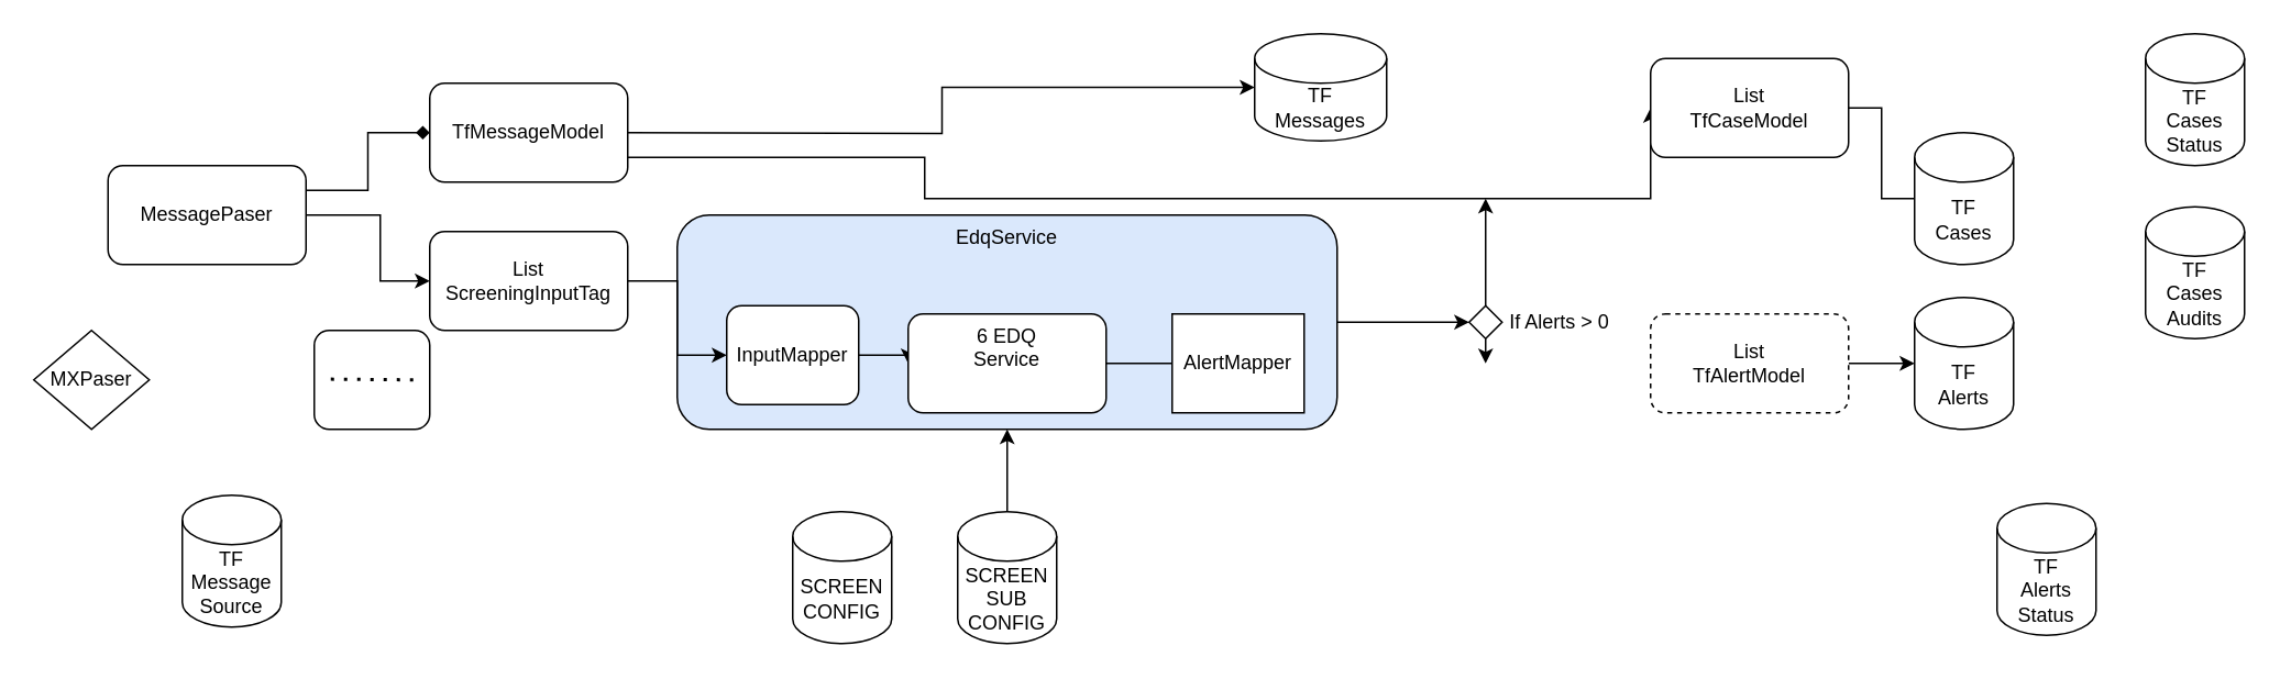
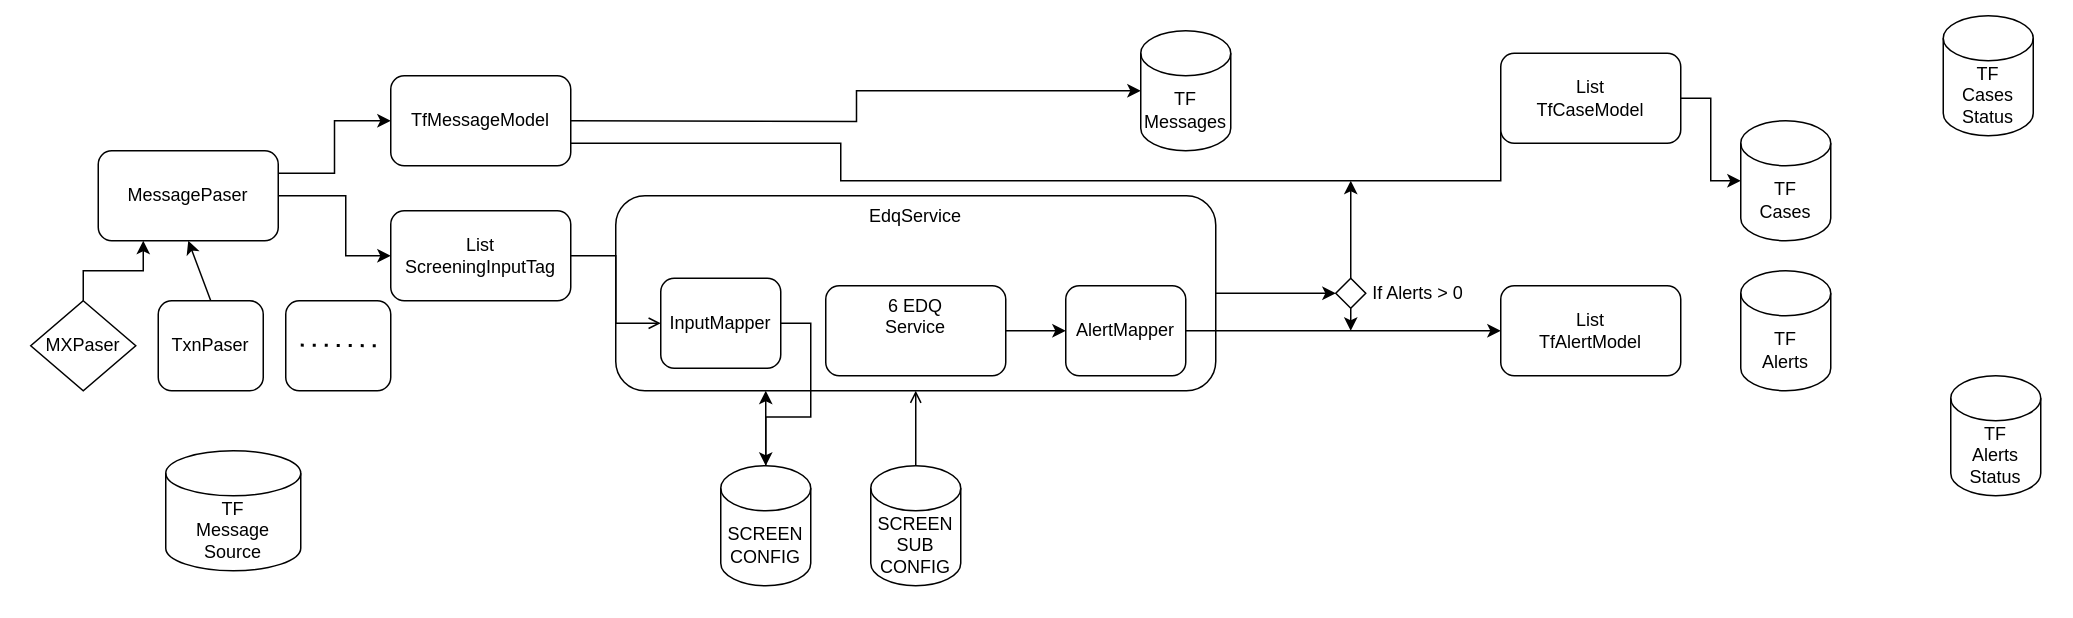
  <mxCell id="0" />
  <mxCell id="1" parent="0" />
  <mxCell id="2" value="" style="rounded=1;whiteSpace=wrap;html=1;" vertex="1" parent="1"><mxGeometry x="190" y="200" width="70" height="60" as="geometry" /></mxCell>
  <mxCell id="3" value="" style="edgeStyle=orthogonalEdgeStyle;rounded=0;orthogonalLoop=1;jettySize=auto;html=1;" edge="1" parent="1" source="5"><mxGeometry relative="1" as="geometry"><mxPoint x="260" y="170" as="targetPoint" /><Array as="points"><mxPoint x="230" y="130" /><mxPoint x="230" y="170" /></Array></mxGeometry></mxCell>
- <mxCell id="4" style="edgeStyle=orthogonalEdgeStyle;rounded=0;orthogonalLoop=1;jettySize=auto;html=1;exitX=1;exitY=0.25;exitDx=0;exitDy=0;entryX=0;entryY=0.5;entryDx=0;entryDy=0;endArrow=diamond;" edge="1" parent="1" source="5" target="12"><mxGeometry relative="1" as="geometry"><mxPoint x="230" y="80" as="targetPoint" /></mxGeometry></mxCell>
+ <mxCell id="4" style="edgeStyle=orthogonalEdgeStyle;rounded=0;orthogonalLoop=1;jettySize=auto;html=1;exitX=1;exitY=0.25;exitDx=0;exitDy=0;entryX=0;entryY=0.5;entryDx=0;entryDy=0;" edge="1" parent="1" source="5" target="12"><mxGeometry relative="1" as="geometry"><mxPoint x="230" y="80" as="targetPoint" /></mxGeometry></mxCell>
  <mxCell id="5" value="MessagePaser" style="rounded=1;whiteSpace=wrap;html=1;" parent="1" vertex="1"><mxGeometry x="65" y="100" width="120" height="60" as="geometry" /></mxCell>
+ <mxCell id="6" style="edgeStyle=orthogonalEdgeStyle;rounded=0;orthogonalLoop=1;jettySize=auto;html=1;exitX=0.5;exitY=0;exitDx=0;exitDy=0;entryX=0.25;entryY=1;entryDx=0;entryDy=0;startArrow=none;startFill=0;endArrow=classic;endFill=1;" edge="1" parent="1" source="7" target="5"><mxGeometry relative="1" as="geometry" /></mxCell>
  <mxCell id="7" value="MXPaser" style="rhombus;whiteSpace=wrap;html=1;" vertex="1" parent="1"><mxGeometry x="20" y="200" width="70" height="60" as="geometry" /></mxCell>
+ <mxCell id="8" value="TxnPaser" style="rounded=1;whiteSpace=wrap;html=1;" vertex="1" parent="1"><mxGeometry x="105" y="200" width="70" height="60" as="geometry" /></mxCell>
+ <mxCell id="9" value="" style="endArrow=classic;html=1;exitX=0.5;exitY=0;exitDx=0;exitDy=0;entryX=0.5;entryY=1;entryDx=0;entryDy=0;" edge="1" parent="1" source="8" target="5"><mxGeometry width="50" height="50" relative="1" as="geometry"><mxPoint x="690" y="440" as="sourcePoint" /><mxPoint x="740" y="390" as="targetPoint" /></mxGeometry></mxCell>
  <mxCell id="10" style="edgeStyle=orthogonalEdgeStyle;rounded=0;orthogonalLoop=1;jettySize=auto;html=1;entryX=0;entryY=0.5;entryDx=0;entryDy=0;entryPerimeter=0;" edge="1" parent="1" target="26"><mxGeometry relative="1" as="geometry"><mxPoint x="380" y="80" as="sourcePoint" /></mxGeometry></mxCell>
- <mxCell id="11" style="edgeStyle=orthogonalEdgeStyle;rounded=0;orthogonalLoop=1;jettySize=auto;html=1;exitX=1;exitY=0.75;exitDx=0;exitDy=0;entryX=0;entryY=0.5;entryDx=0;entryDy=0;startArrow=none;startFill=0;endArrow=classic;endFill=1;" edge="1" parent="1" source="12" target="21"><mxGeometry relative="1" as="geometry"><mxPoint x="510" y="95" as="sourcePoint" /><Array as="points"><mxPoint x="560" y="95" /><mxPoint x="560" y="120" /></Array></mxGeometry></mxCell>
+ <mxCell id="11" style="edgeStyle=orthogonalEdgeStyle;rounded=0;orthogonalLoop=1;jettySize=auto;html=1;exitX=1;exitY=0.75;exitDx=0;exitDy=0;entryX=0;entryY=0.5;entryDx=0;entryDy=0;startArrow=none;startFill=0;endArrow=none;endFill=1;" edge="1" parent="1" source="12" target="21"><mxGeometry relative="1" as="geometry"><mxPoint x="510" y="95" as="sourcePoint" /><Array as="points"><mxPoint x="560" y="95" /><mxPoint x="560" y="120" /></Array></mxGeometry></mxCell>
  <mxCell id="12" value="TfMessageModel" style="rounded=1;whiteSpace=wrap;html=1;" vertex="1" parent="1"><mxGeometry x="260" y="50" width="120" height="60" as="geometry" /></mxCell>
  <mxCell id="13" value="List&lt;br&gt;ScreeningInputTag" style="rounded=1;whiteSpace=wrap;html=1;" vertex="1" parent="1"><mxGeometry x="260" y="140" width="120" height="60" as="geometry" /></mxCell>
  <mxCell id="14" style="edgeStyle=orthogonalEdgeStyle;rounded=0;orthogonalLoop=1;jettySize=auto;html=1;exitX=1;exitY=0.5;exitDx=0;exitDy=0;entryX=0;entryY=0.5;entryDx=0;entryDy=0;startArrow=none;startFill=0;endArrow=classic;endFill=1;" edge="1" parent="1" source="15" target="37"><mxGeometry relative="1" as="geometry"><mxPoint x="830" y="195" as="sourcePoint" /></mxGeometry></mxCell>
- <mxCell id="15" value="EdqService" style="rounded=1;whiteSpace=wrap;html=1;verticalAlign=top;fillColor=#dae8fc;" vertex="1" parent="1"><mxGeometry x="410" y="130" width="400" height="130" as="geometry" /></mxCell>
+ <mxCell id="15" value="EdqService" style="rounded=1;whiteSpace=wrap;html=1;verticalAlign=top;" vertex="1" parent="1"><mxGeometry x="410" y="130" width="400" height="130" as="geometry" /></mxCell>
+ <mxCell id="16" style="edgeStyle=orthogonalEdgeStyle;rounded=0;orthogonalLoop=1;jettySize=auto;html=1;entryX=0.25;entryY=1;entryDx=0;entryDy=0;" edge="1" parent="1" source="17" target="15"><mxGeometry relative="1" as="geometry" /></mxCell>
  <mxCell id="17" value="SCREEN&lt;br&gt;CONFIG" style="shape=cylinder3;whiteSpace=wrap;html=1;boundedLbl=1;backgroundOutline=1;size=15;" vertex="1" parent="1"><mxGeometry x="480" y="310" width="60" height="80" as="geometry" /></mxCell>
- <mxCell id="18" style="edgeStyle=orthogonalEdgeStyle;rounded=0;orthogonalLoop=1;jettySize=auto;html=1;entryX=0.5;entryY=1;entryDx=0;entryDy=0;" edge="1" parent="1" source="19" target="15"><mxGeometry relative="1" as="geometry" /></mxCell>
+ <mxCell id="18" style="edgeStyle=orthogonalEdgeStyle;rounded=0;orthogonalLoop=1;jettySize=auto;html=1;entryX=0.5;entryY=1;entryDx=0;entryDy=0;endArrow=open;" edge="1" parent="1" source="19" target="15"><mxGeometry relative="1" as="geometry" /></mxCell>
  <mxCell id="19" value="SCREEN&lt;br&gt;SUB&lt;br&gt;CONFIG" style="shape=cylinder3;whiteSpace=wrap;html=1;boundedLbl=1;backgroundOutline=1;size=15;" vertex="1" parent="1"><mxGeometry x="580" y="310" width="60" height="80" as="geometry" /></mxCell>
- <mxCell id="20" style="edgeStyle=orthogonalEdgeStyle;rounded=0;orthogonalLoop=1;jettySize=auto;html=1;exitX=1;exitY=0.5;exitDx=0;exitDy=0;entryX=0;entryY=0.5;entryDx=0;entryDy=0;entryPerimeter=0;endArrow=none;" edge="1" parent="1" source="21" target="25"><mxGeometry relative="1" as="geometry" /></mxCell>
+ <mxCell id="20" style="edgeStyle=orthogonalEdgeStyle;rounded=0;orthogonalLoop=1;jettySize=auto;html=1;exitX=1;exitY=0.5;exitDx=0;exitDy=0;entryX=0;entryY=0.5;entryDx=0;entryDy=0;entryPerimeter=0;" edge="1" parent="1" source="21" target="25"><mxGeometry relative="1" as="geometry" /></mxCell>
  <mxCell id="21" value="List&lt;br&gt;TfCaseModel" style="rounded=1;whiteSpace=wrap;html=1;" vertex="1" parent="1"><mxGeometry x="1000" y="35" width="120" height="60" as="geometry" /></mxCell>
- <mxCell id="22" style="edgeStyle=orthogonalEdgeStyle;rounded=0;orthogonalLoop=1;jettySize=auto;html=1;exitX=1;exitY=0.5;exitDx=0;exitDy=0;" edge="1" parent="1" source="23" target="24"><mxGeometry relative="1" as="geometry" /></mxCell>
- <mxCell id="23" value="List&lt;br&gt;TfAlertModel" style="rounded=1;whiteSpace=wrap;html=1;dashed=1;" vertex="1" parent="1"><mxGeometry x="1000" y="190" width="120" height="60" as="geometry" /></mxCell>
+ <mxCell id="23" value="List&lt;br&gt;TfAlertModel" style="rounded=1;whiteSpace=wrap;html=1;" vertex="1" parent="1"><mxGeometry x="1000" y="190" width="120" height="60" as="geometry" /></mxCell>
  <mxCell id="24" value="TF&lt;br&gt;Alerts" style="shape=cylinder3;whiteSpace=wrap;html=1;boundedLbl=1;backgroundOutline=1;size=15;" vertex="1" parent="1"><mxGeometry x="1160" y="180" width="60" height="80" as="geometry" /></mxCell>
  <mxCell id="25" value="TF&lt;br&gt;Cases" style="shape=cylinder3;whiteSpace=wrap;html=1;boundedLbl=1;backgroundOutline=1;size=15;" vertex="1" parent="1"><mxGeometry x="1160" y="80" width="60" height="80" as="geometry" /></mxCell>
- <mxCell id="26" value="TF&lt;br&gt;Messages" style="shape=cylinder3;whiteSpace=wrap;html=1;boundedLbl=1;backgroundOutline=1;size=15;" vertex="1" parent="1"><mxGeometry x="760" y="20" width="80" height="65" as="geometry" /></mxCell>
+ <mxCell id="26" value="TF&lt;br&gt;Messages" style="shape=cylinder3;whiteSpace=wrap;html=1;boundedLbl=1;backgroundOutline=1;size=15;" vertex="1" parent="1"><mxGeometry x="760" y="20" width="60" height="80" as="geometry" /></mxCell>
  <mxCell id="27" value="" style="endArrow=none;html=1;exitX=1;exitY=0.5;exitDx=0;exitDy=0;startArrow=none;" edge="1" parent="1" source="37"><mxGeometry width="50" height="50" relative="1" as="geometry"><mxPoint x="700" y="220" as="sourcePoint" /><mxPoint x="900" y="195" as="targetPoint" /></mxGeometry></mxCell>
  <mxCell id="28" value="If Alerts &amp;gt; 0" style="text;html=1;strokeColor=none;fillColor=none;align=center;verticalAlign=middle;whiteSpace=wrap;rounded=0;" vertex="1" parent="1"><mxGeometry x="900" y="185" width="90" height="20" as="geometry" /></mxCell>
- <mxCell id="30" value="AlertMapper" style="whiteSpace=wrap;html=1;rounded=0;" vertex="1" parent="1"><mxGeometry x="710" y="190" width="80" height="60" as="geometry" /></mxCell>
+ <mxCell id="29" style="edgeStyle=orthogonalEdgeStyle;rounded=0;orthogonalLoop=1;jettySize=auto;html=1;exitX=1;exitY=0.5;exitDx=0;exitDy=0;entryX=0;entryY=0.5;entryDx=0;entryDy=0;startArrow=none;startFill=0;endArrow=classic;endFill=1;" edge="1" parent="1" source="30" target="23"><mxGeometry relative="1" as="geometry" /></mxCell>
+ <mxCell id="30" value="AlertMapper" style="rounded=1;whiteSpace=wrap;html=1;" vertex="1" parent="1"><mxGeometry x="710" y="190" width="80" height="60" as="geometry" /></mxCell>
  <mxCell id="31" value="" style="endArrow=none;dashed=1;html=1;dashPattern=1 3;strokeWidth=2;" edge="1" parent="1"><mxGeometry width="50" height="50" relative="1" as="geometry"><mxPoint x="200" y="229.58" as="sourcePoint" /><mxPoint x="250" y="230" as="targetPoint" /></mxGeometry></mxCell>
- <mxCell id="32" style="edgeStyle=orthogonalEdgeStyle;rounded=0;orthogonalLoop=1;jettySize=auto;html=1;exitX=1;exitY=0.5;exitDx=0;exitDy=0;entryX=0;entryY=0.5;entryDx=0;entryDy=0;startArrow=none;startFill=0;endArrow=classic;endFill=1;" edge="1" parent="1" source="33" target="39"><mxGeometry relative="1" as="geometry" /></mxCell>
+ <mxCell id="32" style="edgeStyle=orthogonalEdgeStyle;rounded=0;orthogonalLoop=1;jettySize=auto;html=1;exitX=1;exitY=0.5;exitDx=0;exitDy=0;startArrow=none;startFill=0;endArrow=classic;endFill=1;" edge="1" parent="1" source="33" target="17"><mxGeometry relative="1" as="geometry" /></mxCell>
  <mxCell id="33" value="InputMapper" style="rounded=1;whiteSpace=wrap;html=1;" vertex="1" parent="1"><mxGeometry x="440" y="185" width="80" height="60" as="geometry" /></mxCell>
- <mxCell id="34" style="edgeStyle=orthogonalEdgeStyle;rounded=0;orthogonalLoop=1;jettySize=auto;html=1;exitX=1;exitY=0.5;exitDx=0;exitDy=0;startArrow=none;startFill=0;endArrow=classic;endFill=1;" edge="1" parent="1" source="13" target="33"><mxGeometry relative="1" as="geometry" /></mxCell>
+ <mxCell id="34" style="edgeStyle=orthogonalEdgeStyle;rounded=0;orthogonalLoop=1;jettySize=auto;html=1;exitX=1;exitY=0.5;exitDx=0;exitDy=0;startArrow=none;startFill=0;endArrow=open;endFill=1;" edge="1" parent="1" source="13" target="33"><mxGeometry relative="1" as="geometry" /></mxCell>
  <mxCell id="35" style="edgeStyle=orthogonalEdgeStyle;rounded=0;orthogonalLoop=1;jettySize=auto;html=1;exitX=0.5;exitY=1;exitDx=0;exitDy=0;startArrow=none;startFill=0;endArrow=classic;endFill=1;" edge="1" parent="1" source="37"><mxGeometry relative="1" as="geometry"><mxPoint x="900" y="220" as="targetPoint" /></mxGeometry></mxCell>
  <mxCell id="36" style="edgeStyle=orthogonalEdgeStyle;rounded=0;orthogonalLoop=1;jettySize=auto;html=1;exitX=0.5;exitY=0;exitDx=0;exitDy=0;startArrow=none;startFill=0;endArrow=classic;endFill=1;" edge="1" parent="1" source="37"><mxGeometry relative="1" as="geometry"><mxPoint x="900" y="120" as="targetPoint" /></mxGeometry></mxCell>
  <mxCell id="37" value="" style="rhombus;whiteSpace=wrap;html=1;" vertex="1" parent="1"><mxGeometry x="890" y="185" width="20" height="20" as="geometry" /></mxCell>
- <mxCell id="38" style="edgeStyle=orthogonalEdgeStyle;rounded=0;orthogonalLoop=1;jettySize=auto;html=1;exitX=1;exitY=0.5;exitDx=0;exitDy=0;entryX=0;entryY=0.5;entryDx=0;entryDy=0;startArrow=none;startFill=0;endArrow=none;endFill=1;" edge="1" parent="1" source="39" target="30"><mxGeometry relative="1" as="geometry" /></mxCell>
+ <mxCell id="38" style="edgeStyle=orthogonalEdgeStyle;rounded=0;orthogonalLoop=1;jettySize=auto;html=1;exitX=1;exitY=0.5;exitDx=0;exitDy=0;entryX=0;entryY=0.5;entryDx=0;entryDy=0;startArrow=none;startFill=0;endArrow=classic;endFill=1;" edge="1" parent="1" source="39" target="30"><mxGeometry relative="1" as="geometry" /></mxCell>
  <mxCell id="39" value="6 EDQ&lt;br&gt;Service" style="rounded=1;whiteSpace=wrap;html=1;verticalAlign=top;" vertex="1" parent="1"><mxGeometry x="550" y="190" width="120" height="60" as="geometry" /></mxCell>
- <mxCell id="40" value="TF&lt;br&gt;Message&lt;br&gt;Source" style="shape=cylinder3;whiteSpace=wrap;html=1;boundedLbl=1;backgroundOutline=1;size=15;" vertex="1" parent="1"><mxGeometry x="110" y="300" width="60" height="80" as="geometry" /></mxCell>
- <mxCell id="41" value="TF&lt;br&gt;Cases&lt;br&gt;Status" style="shape=cylinder3;whiteSpace=wrap;html=1;boundedLbl=1;backgroundOutline=1;size=15;" vertex="1" parent="1"><mxGeometry x="1300" y="20" width="60" height="80" as="geometry" /></mxCell>
- <mxCell id="42" value="TF&lt;br&gt;Cases&lt;br&gt;Audits" style="shape=cylinder3;whiteSpace=wrap;html=1;boundedLbl=1;backgroundOutline=1;size=15;" vertex="1" parent="1"><mxGeometry x="1300" y="125" width="60" height="80" as="geometry" /></mxCell>
- <mxCell id="43" value="TF&lt;br&gt;Alerts&lt;br&gt;Status&lt;br&gt;" style="shape=cylinder3;whiteSpace=wrap;html=1;boundedLbl=1;backgroundOutline=1;size=15;" vertex="1" parent="1"><mxGeometry x="1210" y="305" width="60" height="80" as="geometry" /></mxCell>
+ <mxCell id="40" value="TF&lt;br&gt;Message&lt;br&gt;Source" style="shape=cylinder3;whiteSpace=wrap;html=1;boundedLbl=1;backgroundOutline=1;size=15;" vertex="1" parent="1"><mxGeometry x="110" y="300" width="90" height="80" as="geometry" /></mxCell>
+ <mxCell id="41" value="TF&lt;br&gt;Cases&lt;br&gt;Status" style="shape=cylinder3;whiteSpace=wrap;html=1;boundedLbl=1;backgroundOutline=1;size=15;" vertex="1" parent="1"><mxGeometry x="1295" y="10" width="60" height="80" as="geometry" /></mxCell>
+ <mxCell id="43" value="TF&lt;br&gt;Alerts&lt;br&gt;Status&lt;br&gt;" style="shape=cylinder3;whiteSpace=wrap;html=1;boundedLbl=1;backgroundOutline=1;size=15;" vertex="1" parent="1"><mxGeometry x="1300" y="250" width="60" height="80" as="geometry" /></mxCell>
